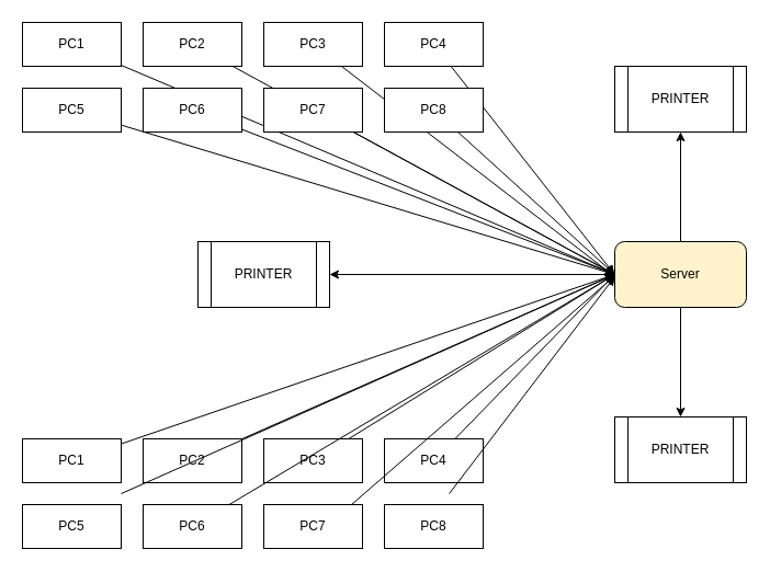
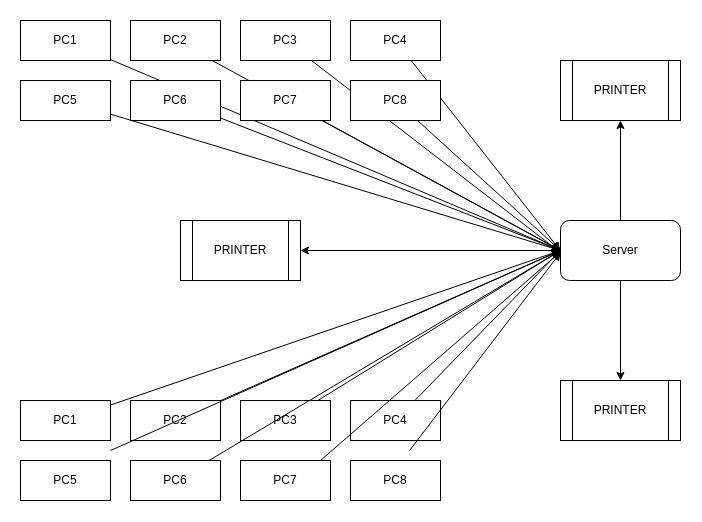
  <mxCell id="0" />
  <mxCell id="1" parent="0" />
  <mxCell id="2" style="edgeStyle=none;html=1;entryX=0;entryY=0.5;entryDx=0;entryDy=0;" edge="1" parent="1" source="3" target="37"><mxGeometry relative="1" as="geometry" /></mxCell>
  <mxCell id="3" value="PC1" style="rounded=0;whiteSpace=wrap;html=1;" parent="1" vertex="1"><mxGeometry x="20" y="20" width="90" height="40" as="geometry" /></mxCell>
  <mxCell id="4" style="edgeStyle=none;html=1;entryX=0;entryY=0.5;entryDx=0;entryDy=0;" edge="1" parent="1" source="5" target="37"><mxGeometry relative="1" as="geometry" /></mxCell>
  <mxCell id="5" value="PC2" style="rounded=0;whiteSpace=wrap;html=1;" parent="1" vertex="1"><mxGeometry x="130" y="20" width="90" height="40" as="geometry" /></mxCell>
  <mxCell id="6" style="edgeStyle=none;html=1;" edge="1" parent="1" source="7"><mxGeometry relative="1" as="geometry"><mxPoint x="560" y="252" as="targetPoint" /></mxGeometry></mxCell>
  <mxCell id="7" value="PC3" style="rounded=0;whiteSpace=wrap;html=1;" parent="1" vertex="1"><mxGeometry x="240" y="20" width="90" height="40" as="geometry" /></mxCell>
  <mxCell id="8" style="edgeStyle=none;html=1;" edge="1" parent="1" source="9"><mxGeometry relative="1" as="geometry"><mxPoint x="559.753" y="250" as="targetPoint" /></mxGeometry></mxCell>
  <mxCell id="9" value="PC4" style="rounded=0;whiteSpace=wrap;html=1;" parent="1" vertex="1"><mxGeometry x="350" y="20" width="90" height="40" as="geometry" /></mxCell>
  <mxCell id="10" style="edgeStyle=none;html=1;entryX=0;entryY=0.5;entryDx=0;entryDy=0;" edge="1" parent="1" source="11" target="37"><mxGeometry relative="1" as="geometry" /></mxCell>
  <mxCell id="11" value="PC5" style="rounded=0;whiteSpace=wrap;html=1;" parent="1" vertex="1"><mxGeometry x="20" y="80" width="90" height="40" as="geometry" /></mxCell>
  <mxCell id="12" style="edgeStyle=none;html=1;entryX=0;entryY=0.5;entryDx=0;entryDy=0;" edge="1" parent="1" source="13" target="37"><mxGeometry relative="1" as="geometry" /></mxCell>
  <mxCell id="13" value="PC6" style="rounded=0;whiteSpace=wrap;html=1;" parent="1" vertex="1"><mxGeometry x="130" y="80" width="90" height="40" as="geometry" /></mxCell>
  <mxCell id="14" style="edgeStyle=none;html=1;entryX=0;entryY=0.5;entryDx=0;entryDy=0;" edge="1" parent="1" source="15" target="37"><mxGeometry relative="1" as="geometry" /></mxCell>
  <mxCell id="15" value="PC7" style="rounded=0;whiteSpace=wrap;html=1;" parent="1" vertex="1"><mxGeometry x="240" y="80" width="90" height="40" as="geometry" /></mxCell>
  <mxCell id="16" style="edgeStyle=none;html=1;entryX=0;entryY=0.5;entryDx=0;entryDy=0;" edge="1" parent="1" source="17" target="37"><mxGeometry relative="1" as="geometry" /></mxCell>
  <mxCell id="17" value="PC8" style="rounded=0;whiteSpace=wrap;html=1;" parent="1" vertex="1"><mxGeometry x="350" y="80" width="90" height="40" as="geometry" /></mxCell>
  <mxCell id="18" style="edgeStyle=none;html=1;entryX=0;entryY=0.5;entryDx=0;entryDy=0;" parent="1" source="19" target="37" edge="1"><mxGeometry relative="1" as="geometry" /></mxCell>
  <mxCell id="19" value="PC1" style="rounded=0;whiteSpace=wrap;html=1;" parent="1" vertex="1"><mxGeometry x="20" y="400" width="90" height="40" as="geometry" /></mxCell>
  <mxCell id="20" style="edgeStyle=none;html=1;entryX=0;entryY=0.5;entryDx=0;entryDy=0;" parent="1" source="21" target="37" edge="1"><mxGeometry relative="1" as="geometry" /></mxCell>
  <mxCell id="21" value="&lt;span style=&quot;color: rgb(0, 0, 0);&quot;&gt;PC2&lt;/span&gt;" style="rounded=0;whiteSpace=wrap;html=1;" parent="1" vertex="1"><mxGeometry x="130" y="400" width="90" height="40" as="geometry" /></mxCell>
  <mxCell id="22" style="edgeStyle=none;html=1;entryX=0;entryY=0.5;entryDx=0;entryDy=0;" parent="1" source="23" target="37" edge="1"><mxGeometry relative="1" as="geometry" /></mxCell>
  <mxCell id="23" value="&lt;span style=&quot;color: rgb(0, 0, 0);&quot;&gt;PC3&lt;/span&gt;" style="rounded=0;whiteSpace=wrap;html=1;" parent="1" vertex="1"><mxGeometry x="240" y="400" width="90" height="40" as="geometry" /></mxCell>
  <mxCell id="24" style="edgeStyle=none;html=1;entryX=0;entryY=0.5;entryDx=0;entryDy=0;" parent="1" source="25" target="37" edge="1"><mxGeometry relative="1" as="geometry" /></mxCell>
  <mxCell id="25" value="&lt;span style=&quot;color: rgb(0, 0, 0);&quot;&gt;PC4&lt;/span&gt;" style="rounded=0;whiteSpace=wrap;html=1;" parent="1" vertex="1"><mxGeometry x="350" y="400" width="90" height="40" as="geometry" /></mxCell>
  <mxCell id="26" style="edgeStyle=none;html=1;entryX=0;entryY=0.5;entryDx=0;entryDy=0;" parent="1" edge="1" target="37"><mxGeometry relative="1" as="geometry"><mxPoint x="550.419" y="250" as="targetPoint" /><mxPoint x="110.002" y="450" as="sourcePoint" /></mxGeometry></mxCell>
  <mxCell id="27" value="&lt;span style=&quot;color: rgb(0, 0, 0);&quot;&gt;PC5&lt;/span&gt;" style="rounded=0;whiteSpace=wrap;html=1;" parent="1" vertex="1"><mxGeometry x="20" y="460" width="90" height="40" as="geometry" /></mxCell>
  <mxCell id="28" style="edgeStyle=none;html=1;entryX=0;entryY=0.5;entryDx=0;entryDy=0;" parent="1" source="29" target="37" edge="1"><mxGeometry relative="1" as="geometry" /></mxCell>
  <mxCell id="29" value="&lt;span style=&quot;color: rgb(0, 0, 0);&quot;&gt;PC6&lt;/span&gt;" style="rounded=0;whiteSpace=wrap;html=1;" parent="1" vertex="1"><mxGeometry x="130" y="460" width="90" height="40" as="geometry" /></mxCell>
  <mxCell id="30" style="edgeStyle=none;html=1;entryX=-0.004;entryY=0.525;entryDx=0;entryDy=0;entryPerimeter=0;" parent="1" edge="1" target="37"><mxGeometry relative="1" as="geometry"><mxPoint x="560" y="250" as="targetPoint" /><mxPoint x="320.003" y="460" as="sourcePoint" /><Array as="points"><mxPoint x="550" y="260" /></Array></mxGeometry></mxCell>
  <mxCell id="31" value="&lt;span style=&quot;color: rgb(0, 0, 0);&quot;&gt;PC7&lt;/span&gt;" style="rounded=0;whiteSpace=wrap;html=1;" parent="1" vertex="1"><mxGeometry x="240" y="460" width="90" height="40" as="geometry" /></mxCell>
  <mxCell id="32" style="edgeStyle=none;html=1;entryX=0.001;entryY=0.531;entryDx=0;entryDy=0;entryPerimeter=0;" parent="1" edge="1" target="37"><mxGeometry relative="1" as="geometry"><mxPoint x="550" y="250" as="targetPoint" /><mxPoint x="409.091" y="450" as="sourcePoint" /></mxGeometry></mxCell>
  <mxCell id="33" value="&lt;span style=&quot;color: rgb(0, 0, 0);&quot;&gt;PC8&lt;/span&gt;" style="rounded=0;whiteSpace=wrap;html=1;" parent="1" vertex="1"><mxGeometry x="350" y="460" width="90" height="40" as="geometry" /></mxCell>
  <mxCell id="34" style="edgeStyle=none;html=1;exitX=0;exitY=0.5;exitDx=0;exitDy=0;entryX=1;entryY=0.5;entryDx=0;entryDy=0;" edge="1" parent="1" source="37" target="38"><mxGeometry relative="1" as="geometry" /></mxCell>
  <mxCell id="35" style="edgeStyle=none;html=1;entryX=0.5;entryY=0;entryDx=0;entryDy=0;" edge="1" parent="1" source="37" target="40"><mxGeometry relative="1" as="geometry" /></mxCell>
  <mxCell id="36" style="edgeStyle=none;html=1;" edge="1" parent="1" source="37" target="39"><mxGeometry relative="1" as="geometry" /></mxCell>
- <mxCell id="37" value="Server" style="rounded=1;whiteSpace=wrap;html=1;fillColor=#fff2cc;" parent="1" vertex="1"><mxGeometry x="560" y="220" width="120" height="60" as="geometry" /></mxCell>
+ <mxCell id="37" value="Server" style="rounded=1;whiteSpace=wrap;html=1;" parent="1" vertex="1"><mxGeometry x="560" y="220" width="120" height="60" as="geometry" /></mxCell>
  <mxCell id="38" value="PRINTER" style="shape=process;whiteSpace=wrap;html=1;backgroundOutline=1;" parent="1" vertex="1"><mxGeometry x="180" y="220" width="120" height="60" as="geometry" /></mxCell>
  <mxCell id="39" value="PRINTER" style="shape=process;whiteSpace=wrap;html=1;backgroundOutline=1;" vertex="1" parent="1"><mxGeometry x="560" y="60" width="120" height="60" as="geometry" /></mxCell>
  <mxCell id="40" value="PRINTER" style="shape=process;whiteSpace=wrap;html=1;backgroundOutline=1;" vertex="1" parent="1"><mxGeometry x="560" y="380" width="120" height="60" as="geometry" /></mxCell>
